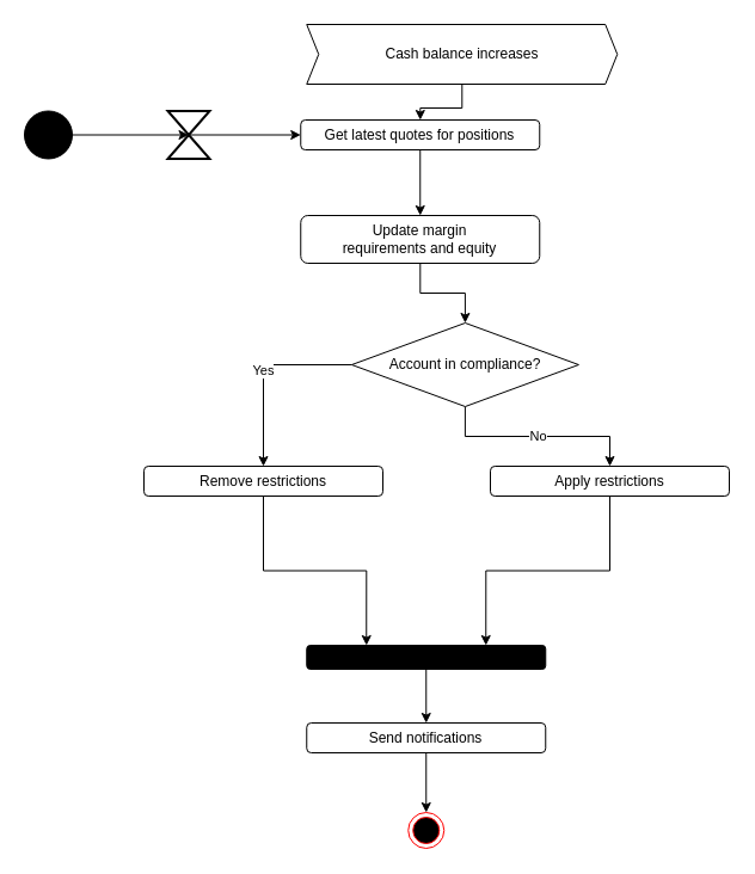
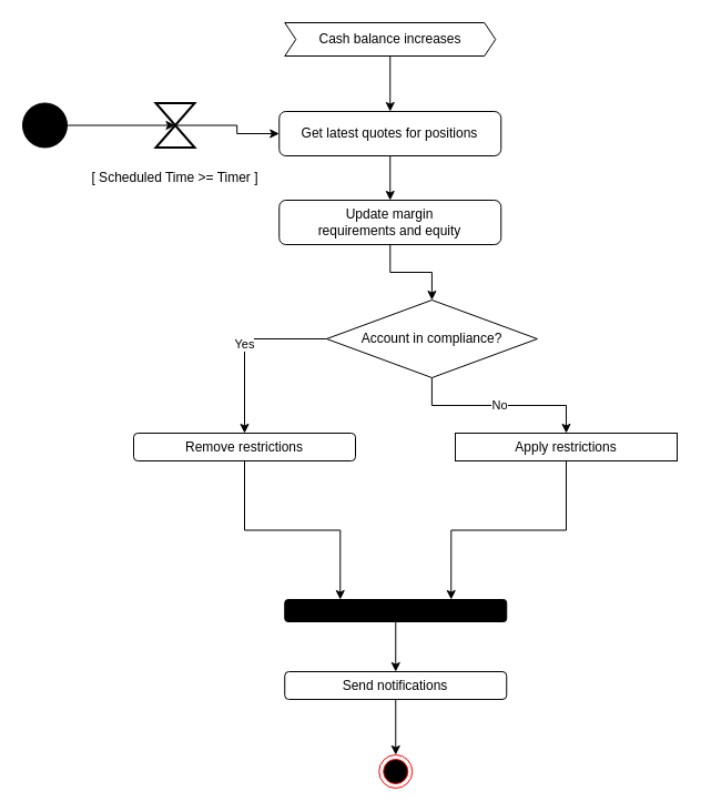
  <mxCell id="0" />
  <mxCell id="1" parent="0" />
  <mxCell id="2" value="Yes" style="edgeStyle=orthogonalEdgeStyle;rounded=0;orthogonalLoop=1;jettySize=auto;html=1;entryX=0.5;entryY=0;entryDx=0;entryDy=0;" parent="1" edge="1"><mxGeometry relative="1" as="geometry"><mxPoint x="595" y="440" as="targetPoint" /></mxGeometry></mxCell>
  <mxCell id="3" style="edgeStyle=orthogonalEdgeStyle;rounded=0;orthogonalLoop=1;jettySize=auto;html=1;entryX=0.5;entryY=0;entryDx=0;entryDy=0;exitX=0.5;exitY=1;exitDx=0;exitDy=0;" parent="1" edge="1"><mxGeometry relative="1" as="geometry"><Array as="points" /><mxPoint x="150" y="410" as="sourcePoint" /></mxGeometry></mxCell>
  <mxCell id="4" value="" style="ellipse;html=1;shape=endState;fillColor=#000000;strokeColor=#ff0000;" parent="1" vertex="1"><mxGeometry x="341.25" y="680" width="30" height="30" as="geometry" /></mxCell>
  <mxCell id="5" value="Yes" style="edgeStyle=orthogonalEdgeStyle;rounded=0;orthogonalLoop=1;jettySize=auto;html=1;exitX=0;exitY=0.5;exitDx=0;exitDy=0;" parent="1" source="7" target="19" edge="1"><mxGeometry relative="1" as="geometry" /></mxCell>
  <mxCell id="6" value="No" style="edgeStyle=orthogonalEdgeStyle;rounded=0;orthogonalLoop=1;jettySize=auto;html=1;entryX=0.5;entryY=0;entryDx=0;entryDy=0;" parent="1" source="7" target="10" edge="1"><mxGeometry relative="1" as="geometry" /></mxCell>
  <mxCell id="7" value="Account in compliance?" style="rhombus;whiteSpace=wrap;html=1;" parent="1" vertex="1"><mxGeometry x="293.93" y="270" width="190" height="70" as="geometry" /></mxCell>
  <mxCell id="8" style="edgeStyle=orthogonalEdgeStyle;rounded=0;orthogonalLoop=1;jettySize=auto;html=1;entryX=0.5;entryY=0;entryDx=0;entryDy=0;exitX=0.5;exitY=1;exitDx=0;exitDy=0;" parent="1" source="15" target="4" edge="1"><mxGeometry relative="1" as="geometry" /></mxCell>
  <mxCell id="9" style="edgeStyle=orthogonalEdgeStyle;rounded=0;orthogonalLoop=1;jettySize=auto;html=1;exitX=0.5;exitY=1;exitDx=0;exitDy=0;entryX=1;entryY=0.75;entryDx=0;entryDy=0;" parent="1" source="10" target="20" edge="1"><mxGeometry relative="1" as="geometry" /></mxCell>
- <mxCell id="10" value="Apply restrictions" style="rounded=1;whiteSpace=wrap;html=1;fillColor=#FFFFFF;" parent="1" vertex="1"><mxGeometry x="410" y="390" width="200" height="25" as="geometry" /></mxCell>
+ <mxCell id="10" value="Apply restrictions" style="whiteSpace=wrap;html=1;fillColor=#FFFFFF;rounded=0;" parent="1" vertex="1"><mxGeometry x="410" y="390" width="200" height="25" as="geometry" /></mxCell>
  <mxCell id="11" style="edgeStyle=orthogonalEdgeStyle;rounded=0;orthogonalLoop=1;jettySize=auto;html=1;entryX=0.5;entryY=0;entryDx=0;entryDy=0;" parent="1" source="13" target="7" edge="1"><mxGeometry relative="1" as="geometry"><mxPoint x="351.25" y="270" as="targetPoint" /></mxGeometry></mxCell>
- <mxCell id="12" value="Get latest quotes for positions" style="rounded=1;whiteSpace=wrap;html=1;fillColor=#FFFFFF;" parent="1" vertex="1"><mxGeometry x="251.25" y="100" width="200" height="25" as="geometry" /></mxCell>
+ <mxCell id="12" value="Get latest quotes for positions" style="rounded=1;whiteSpace=wrap;html=1;fillColor=#FFFFFF;" parent="1" vertex="1"><mxGeometry x="251.25" y="100" width="200" height="40" as="geometry" /></mxCell>
  <mxCell id="13" value="Update margin &lt;br&gt;requirements&amp;nbsp;and equity" style="rounded=1;whiteSpace=wrap;html=1;fillColor=#FFFFFF;" parent="1" vertex="1"><mxGeometry x="251.25" y="180" width="200" height="40" as="geometry" /></mxCell>
  <mxCell id="14" style="edgeStyle=orthogonalEdgeStyle;rounded=0;orthogonalLoop=1;jettySize=auto;html=1;entryX=0.5;entryY=0;entryDx=0;entryDy=0;" parent="1" source="12" target="13" edge="1"><mxGeometry relative="1" as="geometry"><mxPoint x="351.25" y="135" as="sourcePoint" /><mxPoint x="351.25" y="250" as="targetPoint" /></mxGeometry></mxCell>
  <mxCell id="15" value="Send notifications" style="rounded=1;whiteSpace=wrap;html=1;fillColor=#FFFFFF;" parent="1" vertex="1"><mxGeometry x="256.25" y="605" width="200" height="25" as="geometry" /></mxCell>
  <mxCell id="16" style="edgeStyle=orthogonalEdgeStyle;rounded=0;orthogonalLoop=1;jettySize=auto;html=1;" parent="1" source="17" target="12" edge="1"><mxGeometry relative="1" as="geometry" /></mxCell>
- <mxCell id="17" value="Cash balance increases" style="html=1;shadow=0;dashed=0;align=center;verticalAlign=middle;shape=mxgraph.arrows2.arrow;dy=0;dx=10;notch=10;" parent="1" vertex="1"><mxGeometry x="256.25" y="20" width="260" height="50" as="geometry" /></mxCell>
+ <mxCell id="17" value="Cash balance increases" style="html=1;shadow=0;dashed=0;align=center;verticalAlign=middle;shape=mxgraph.arrows2.arrow;dy=0;dx=10;notch=10;" parent="1" vertex="1"><mxGeometry x="256.25" y="20" width="190" height="30" as="geometry" /></mxCell>
  <mxCell id="18" style="edgeStyle=orthogonalEdgeStyle;rounded=0;orthogonalLoop=1;jettySize=auto;html=1;exitX=0.5;exitY=1;exitDx=0;exitDy=0;entryX=1;entryY=0.25;entryDx=0;entryDy=0;" parent="1" source="19" target="20" edge="1"><mxGeometry relative="1" as="geometry"><mxPoint x="440" y="320" as="targetPoint" /></mxGeometry></mxCell>
  <mxCell id="19" value="Remove restrictions" style="rounded=1;whiteSpace=wrap;html=1;fillColor=#FFFFFF;" parent="1" vertex="1"><mxGeometry x="120" y="390" width="200" height="25" as="geometry" /></mxCell>
  <mxCell id="20" value="" style="rounded=1;whiteSpace=wrap;html=1;fillColor=#000000;rotation=-90;" parent="1" vertex="1"><mxGeometry x="346.25" y="450" width="20" height="200" as="geometry" /></mxCell>
  <mxCell id="21" style="edgeStyle=orthogonalEdgeStyle;rounded=0;orthogonalLoop=1;jettySize=auto;html=1;entryX=0.5;entryY=0;entryDx=0;entryDy=0;exitX=0;exitY=0.5;exitDx=0;exitDy=0;" parent="1" source="20" target="15" edge="1"><mxGeometry relative="1" as="geometry"><mxPoint x="515" y="470" as="sourcePoint" /><mxPoint x="545" y="450" as="targetPoint" /></mxGeometry></mxCell>
  <mxCell id="22" style="edgeStyle=orthogonalEdgeStyle;rounded=0;orthogonalLoop=1;jettySize=auto;html=1;exitX=1;exitY=0.5;exitDx=0;exitDy=0;entryX=0.5;entryY=0.5;entryDx=0;entryDy=0;entryPerimeter=0;" edge="1" parent="1" source="23" target="25"><mxGeometry relative="1" as="geometry" /></mxCell>
  <mxCell id="23" value="" style="ellipse;whiteSpace=wrap;html=1;aspect=fixed;fillColor=#000000;" vertex="1" parent="1"><mxGeometry x="20" y="92.5" width="40" height="40" as="geometry" /></mxCell>
  <mxCell id="24" style="edgeStyle=orthogonalEdgeStyle;rounded=0;orthogonalLoop=1;jettySize=auto;html=1;exitX=0.5;exitY=0.5;exitDx=0;exitDy=0;exitPerimeter=0;entryX=0;entryY=0.5;entryDx=0;entryDy=0;" edge="1" parent="1" source="25" target="12"><mxGeometry relative="1" as="geometry" /></mxCell>
  <mxCell id="25" value="" style="html=1;shape=mxgraph.sysml.timeEvent;strokeWidth=2;verticalLabelPosition=bottom;verticalAlignment=top;" vertex="1" parent="1"><mxGeometry x="140" y="92.5" width="35" height="40" as="geometry" /></mxCell>
+ <mxCell id="26" value="[ Scheduled Time &amp;gt;= Timer ]" style="text;html=1;strokeColor=none;fillColor=none;align=center;verticalAlign=middle;whiteSpace=wrap;rounded=0;" vertex="1" parent="1"><mxGeometry x="75" y="150" width="165" height="20" as="geometry" /></mxCell>
